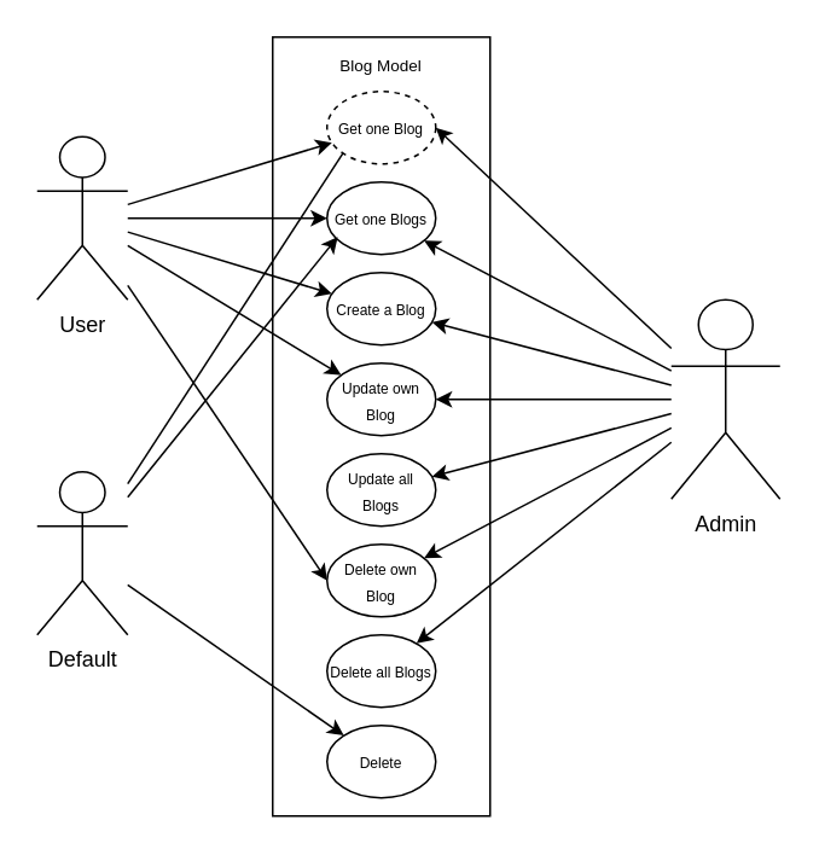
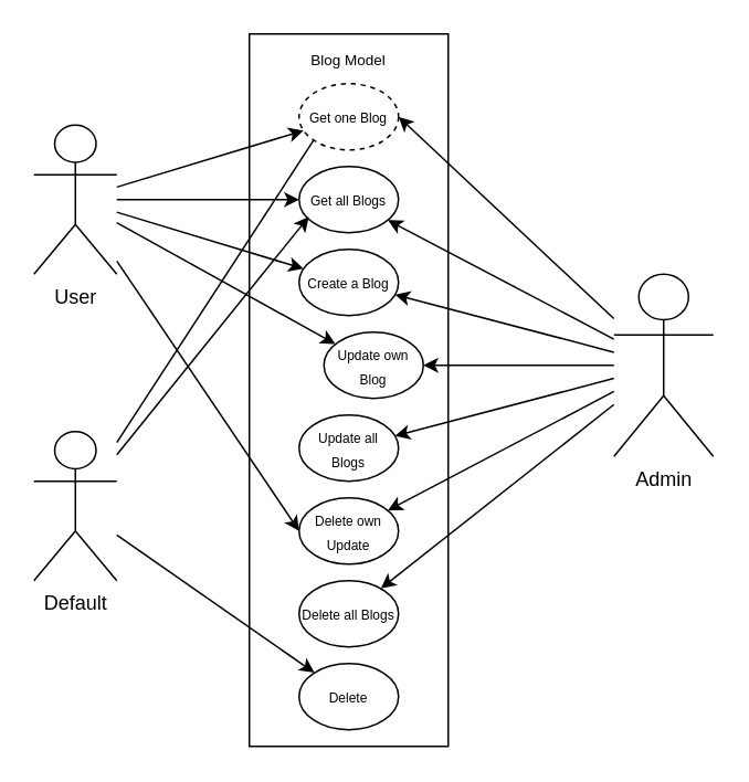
  <mxCell id="0" />
  <mxCell id="1" parent="0" />
  <mxCell id="2" value="User" style="shape=umlActor;verticalLabelPosition=bottom;verticalAlign=top;html=1;outlineConnect=0;" parent="1" vertex="1"><mxGeometry x="20" y="75" width="50" height="90" as="geometry" /></mxCell>
  <mxCell id="3" value="Admin" style="shape=umlActor;verticalLabelPosition=bottom;verticalAlign=top;html=1;outlineConnect=0;" parent="1" vertex="1"><mxGeometry x="370" y="165" width="60" height="110" as="geometry" /></mxCell>
  <mxCell id="4" value="Default" style="shape=umlActor;verticalLabelPosition=bottom;verticalAlign=top;html=1;outlineConnect=0;" parent="1" vertex="1"><mxGeometry x="20" y="260" width="50" height="90" as="geometry" /></mxCell>
  <mxCell id="5" value="" style="rounded=0;whiteSpace=wrap;html=1;" parent="1" vertex="1"><mxGeometry x="150" y="20" width="120" height="430" as="geometry" /></mxCell>
  <mxCell id="6" value="&lt;font style=&quot;font-size: 9px;&quot;&gt;Blog Model&lt;/font&gt;" style="text;html=1;strokeColor=none;fillColor=none;align=center;verticalAlign=middle;whiteSpace=wrap;rounded=0;" parent="1" vertex="1"><mxGeometry x="175" y="20" width="70" height="30" as="geometry" /></mxCell>
  <mxCell id="7" value="&lt;font style=&quot;font-size: 8px;&quot;&gt;Get one Blog&lt;/font&gt;" style="ellipse;whiteSpace=wrap;html=1;dashed=1;" parent="1" vertex="1"><mxGeometry x="180" y="50" width="60" height="40" as="geometry" /></mxCell>
- <mxCell id="8" value="&lt;span style=&quot;font-size: 8px;&quot;&gt;Get one Blogs&lt;/span&gt;" style="ellipse;whiteSpace=wrap;html=1;" vertex="1" parent="1"><mxGeometry x="180" y="100" width="60" height="40" as="geometry" /></mxCell>
+ <mxCell id="8" value="&lt;span style=&quot;font-size: 8px;&quot;&gt;Get all Blogs&lt;/span&gt;" style="ellipse;whiteSpace=wrap;html=1;" vertex="1" parent="1"><mxGeometry x="180" y="100" width="60" height="40" as="geometry" /></mxCell>
  <mxCell id="9" value="&lt;font style=&quot;font-size: 8px;&quot;&gt;Delete all Blogs&lt;/font&gt;" style="ellipse;whiteSpace=wrap;html=1;" vertex="1" parent="1"><mxGeometry x="180" y="350" width="60" height="40" as="geometry" /></mxCell>
- <mxCell id="10" value="&lt;font style=&quot;font-size: 8px;&quot;&gt;Update own Blog&lt;/font&gt;" style="ellipse;whiteSpace=wrap;html=1;" vertex="1" parent="1"><mxGeometry x="180" y="200" width="60" height="40" as="geometry" /></mxCell>
+ <mxCell id="10" value="&lt;font style=&quot;font-size: 8px;&quot;&gt;Update own Blog&lt;/font&gt;" style="ellipse;whiteSpace=wrap;html=1;" vertex="1" parent="1"><mxGeometry x="195" y="200" width="60" height="40" as="geometry" /></mxCell>
  <mxCell id="11" value="&lt;font style=&quot;font-size: 8px;&quot;&gt;Update all Blogs&lt;/font&gt;" style="ellipse;whiteSpace=wrap;html=1;" vertex="1" parent="1"><mxGeometry x="180" y="250" width="60" height="40" as="geometry" /></mxCell>
  <mxCell id="12" value="&lt;font style=&quot;font-size: 8px;&quot;&gt;Create a Blog&lt;/font&gt;" style="ellipse;whiteSpace=wrap;html=1;" vertex="1" parent="1"><mxGeometry x="180" y="150" width="60" height="40" as="geometry" /></mxCell>
- <mxCell id="13" value="&lt;font style=&quot;font-size: 8px;&quot;&gt;Delete own Blog&lt;/font&gt;" style="ellipse;whiteSpace=wrap;html=1;" vertex="1" parent="1"><mxGeometry x="180" y="300" width="60" height="40" as="geometry" /></mxCell>
+ <mxCell id="13" value="&lt;font style=&quot;font-size: 8px;&quot;&gt;Delete own Update&lt;/font&gt;" style="ellipse;whiteSpace=wrap;html=1;" vertex="1" parent="1"><mxGeometry x="180" y="300" width="60" height="40" as="geometry" /></mxCell>
  <mxCell id="14" value="&lt;font style=&quot;font-size: 8px;&quot;&gt;Delete&lt;/font&gt;" style="ellipse;whiteSpace=wrap;html=1;" vertex="1" parent="1"><mxGeometry x="180" y="400" width="60" height="40" as="geometry" /></mxCell>
  <mxCell id="15" value="" style="endArrow=none;html=1;rounded=0;entryX=0;entryY=1;entryDx=0;entryDy=0;" edge="1" parent="1" source="4" target="7"><mxGeometry width="50" height="50" relative="1" as="geometry"><mxPoint x="310" y="230" as="sourcePoint" /><mxPoint x="360" y="180" as="targetPoint" /></mxGeometry></mxCell>
  <mxCell id="16" value="" style="endArrow=classic;html=1;rounded=0;entryX=0.098;entryY=0.757;entryDx=0;entryDy=0;entryPerimeter=0;" edge="1" parent="1" source="4" target="8"><mxGeometry width="50" height="50" relative="1" as="geometry"><mxPoint x="280" y="270" as="sourcePoint" /><mxPoint x="330" y="220" as="targetPoint" /></mxGeometry></mxCell>
  <mxCell id="17" value="" style="endArrow=classic;html=1;rounded=0;" edge="1" parent="1" source="4" target="14"><mxGeometry width="50" height="50" relative="1" as="geometry"><mxPoint x="280" y="270" as="sourcePoint" /><mxPoint x="330" y="220" as="targetPoint" /></mxGeometry></mxCell>
  <mxCell id="18" value="" style="endArrow=classic;html=1;rounded=0;" edge="1" parent="1" source="2" target="7"><mxGeometry width="50" height="50" relative="1" as="geometry"><mxPoint x="280" y="270" as="sourcePoint" /><mxPoint x="330" y="220" as="targetPoint" /></mxGeometry></mxCell>
  <mxCell id="19" value="" style="endArrow=classic;html=1;rounded=0;" edge="1" parent="1" source="2" target="8"><mxGeometry width="50" height="50" relative="1" as="geometry"><mxPoint x="280" y="270" as="sourcePoint" /><mxPoint x="330" y="220" as="targetPoint" /></mxGeometry></mxCell>
  <mxCell id="20" value="" style="endArrow=classic;html=1;rounded=0;" edge="1" parent="1" source="2" target="12"><mxGeometry width="50" height="50" relative="1" as="geometry"><mxPoint x="280" y="270" as="sourcePoint" /><mxPoint x="330" y="220" as="targetPoint" /></mxGeometry></mxCell>
  <mxCell id="21" value="" style="endArrow=classic;html=1;rounded=0;" edge="1" parent="1" source="2" target="10"><mxGeometry width="50" height="50" relative="1" as="geometry"><mxPoint x="280" y="270" as="sourcePoint" /><mxPoint x="330" y="220" as="targetPoint" /></mxGeometry></mxCell>
  <mxCell id="22" value="" style="endArrow=classic;html=1;rounded=0;entryX=0;entryY=0.5;entryDx=0;entryDy=0;" edge="1" parent="1" source="2" target="13"><mxGeometry width="50" height="50" relative="1" as="geometry"><mxPoint x="280" y="270" as="sourcePoint" /><mxPoint x="330" y="220" as="targetPoint" /></mxGeometry></mxCell>
  <mxCell id="23" value="" style="endArrow=classic;html=1;rounded=0;entryX=1;entryY=0.5;entryDx=0;entryDy=0;" edge="1" parent="1" source="3" target="7"><mxGeometry width="50" height="50" relative="1" as="geometry"><mxPoint x="280" y="270" as="sourcePoint" /><mxPoint x="330" y="220" as="targetPoint" /></mxGeometry></mxCell>
  <mxCell id="24" value="" style="endArrow=classic;html=1;rounded=0;" edge="1" parent="1" source="3" target="8"><mxGeometry width="50" height="50" relative="1" as="geometry"><mxPoint x="280" y="270" as="sourcePoint" /><mxPoint x="330" y="220" as="targetPoint" /></mxGeometry></mxCell>
  <mxCell id="25" value="" style="endArrow=classic;html=1;rounded=0;" edge="1" parent="1" source="3" target="11"><mxGeometry width="50" height="50" relative="1" as="geometry"><mxPoint x="280" y="270" as="sourcePoint" /><mxPoint x="330" y="220" as="targetPoint" /></mxGeometry></mxCell>
  <mxCell id="26" value="" style="endArrow=classic;html=1;rounded=0;" edge="1" parent="1" source="3" target="9"><mxGeometry width="50" height="50" relative="1" as="geometry"><mxPoint x="280" y="270" as="sourcePoint" /><mxPoint x="330" y="220" as="targetPoint" /></mxGeometry></mxCell>
  <mxCell id="27" value="" style="endArrow=classic;html=1;rounded=0;" edge="1" parent="1" source="3" target="12"><mxGeometry width="50" height="50" relative="1" as="geometry"><mxPoint x="280" y="270" as="sourcePoint" /><mxPoint x="330" y="220" as="targetPoint" /></mxGeometry></mxCell>
  <mxCell id="28" value="" style="endArrow=classic;html=1;rounded=0;" edge="1" parent="1" source="3" target="10"><mxGeometry width="50" height="50" relative="1" as="geometry"><mxPoint x="280" y="270" as="sourcePoint" /><mxPoint x="330" y="220" as="targetPoint" /></mxGeometry></mxCell>
  <mxCell id="29" value="" style="endArrow=classic;html=1;rounded=0;" edge="1" parent="1" source="3" target="13"><mxGeometry width="50" height="50" relative="1" as="geometry"><mxPoint x="280" y="270" as="sourcePoint" /><mxPoint x="330" y="220" as="targetPoint" /></mxGeometry></mxCell>
